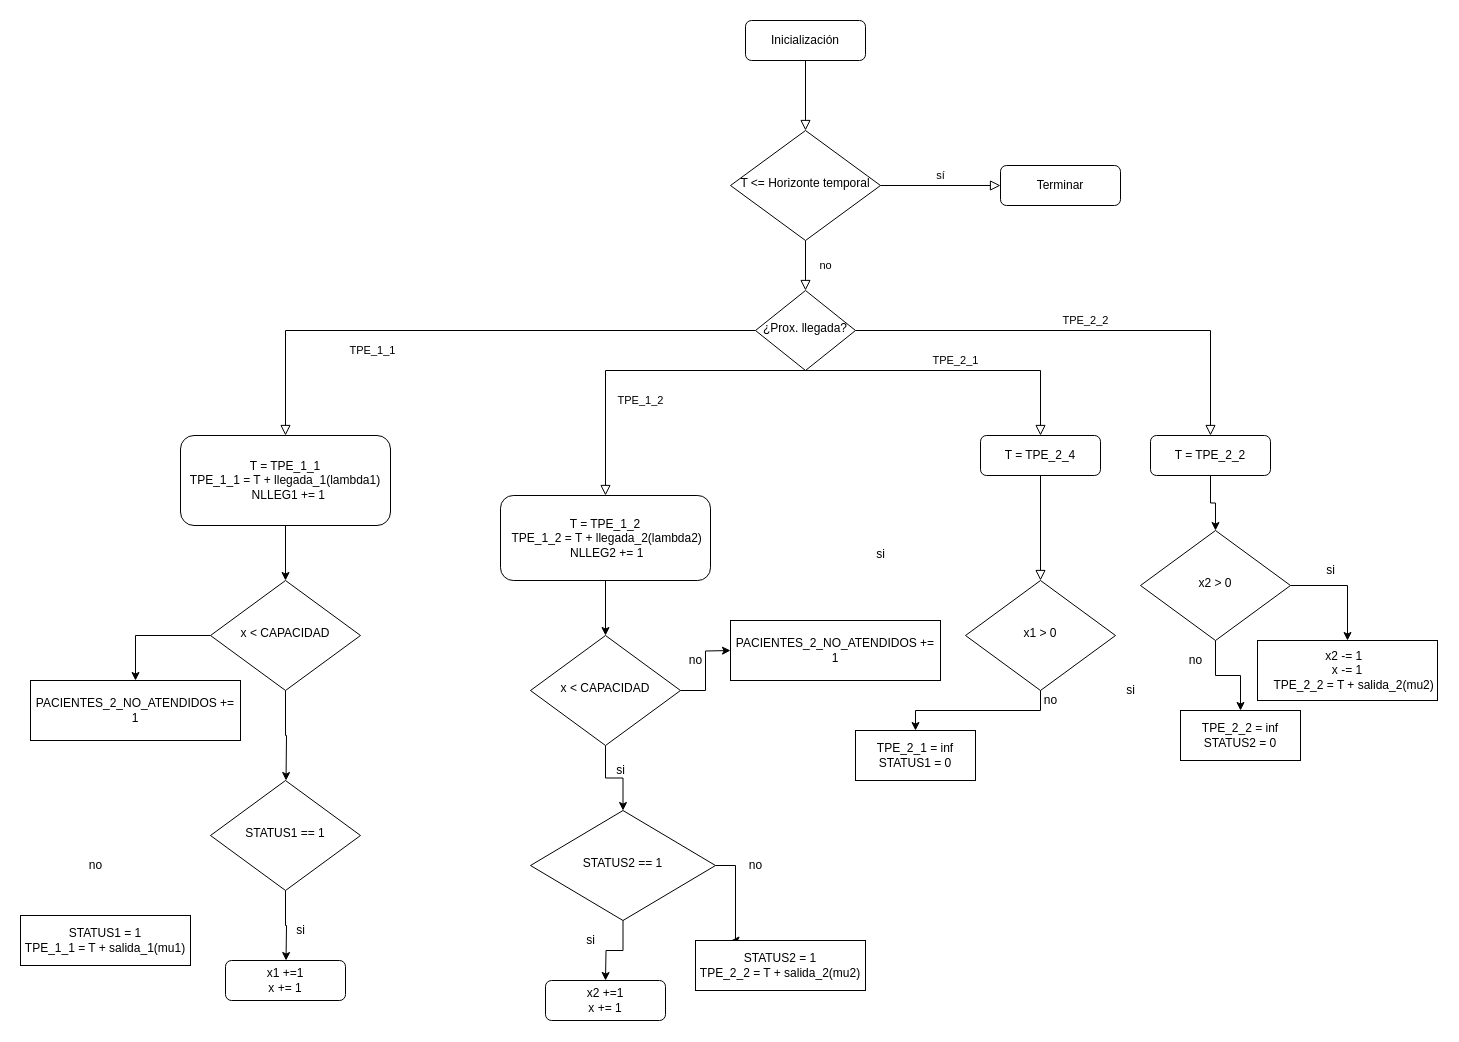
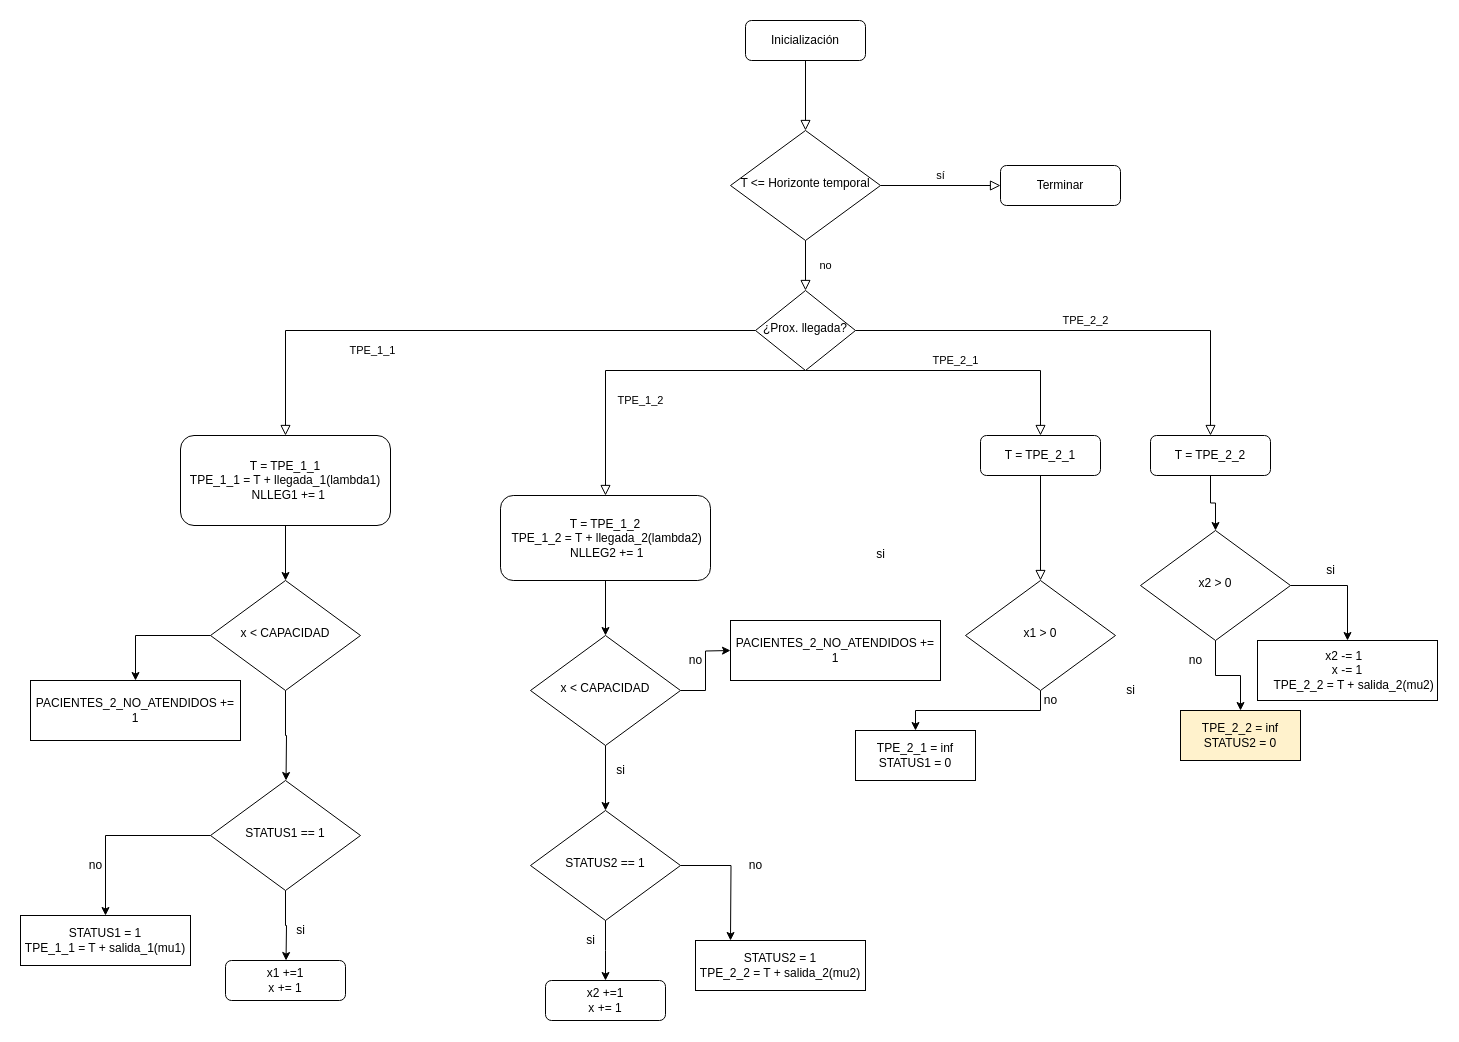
  <mxCell id="0" />
  <mxCell id="1" parent="0" />
  <mxCell id="2" value="" style="rounded=0;html=1;jettySize=auto;orthogonalLoop=1;fontSize=11;endArrow=block;endFill=0;endSize=8;strokeWidth=1;shadow=0;labelBackgroundColor=none;edgeStyle=orthogonalEdgeStyle;" parent="1" source="3" target="6" edge="1"><mxGeometry relative="1" as="geometry" /></mxCell>
  <mxCell id="3" value="Inicialización" style="rounded=1;whiteSpace=wrap;html=1;fontSize=12;glass=0;strokeWidth=1;shadow=0;" parent="1" vertex="1"><mxGeometry x="745" y="20" width="120" height="40" as="geometry" /></mxCell>
  <mxCell id="4" value="no" style="rounded=0;html=1;jettySize=auto;orthogonalLoop=1;fontSize=11;endArrow=block;endFill=0;endSize=8;strokeWidth=1;shadow=0;labelBackgroundColor=none;edgeStyle=orthogonalEdgeStyle;" parent="1" source="6" target="10" edge="1"><mxGeometry y="20" relative="1" as="geometry"><mxPoint as="offset" /></mxGeometry></mxCell>
  <mxCell id="5" value="sí" style="edgeStyle=orthogonalEdgeStyle;rounded=0;html=1;jettySize=auto;orthogonalLoop=1;fontSize=11;endArrow=block;endFill=0;endSize=8;strokeWidth=1;shadow=0;labelBackgroundColor=none;" parent="1" source="6" target="7" edge="1"><mxGeometry y="10" relative="1" as="geometry"><mxPoint as="offset" /></mxGeometry></mxCell>
  <mxCell id="6" value="T &amp;lt;= Horizonte temporal" style="rhombus;whiteSpace=wrap;html=1;shadow=0;fontFamily=Helvetica;fontSize=12;align=center;strokeWidth=1;spacing=6;spacingTop=-4;" parent="1" vertex="1"><mxGeometry x="730" y="130" width="150" height="110" as="geometry" /></mxCell>
  <mxCell id="7" value="Terminar" style="rounded=1;whiteSpace=wrap;html=1;fontSize=12;glass=0;strokeWidth=1;shadow=0;" parent="1" vertex="1"><mxGeometry x="1000" y="165" width="120" height="40" as="geometry" /></mxCell>
  <mxCell id="8" value="TPE_1_1" style="rounded=0;html=1;jettySize=auto;orthogonalLoop=1;fontSize=11;endArrow=block;endFill=0;endSize=8;strokeWidth=1;shadow=0;labelBackgroundColor=none;edgeStyle=orthogonalEdgeStyle;" parent="1" source="10" target="12" edge="1"><mxGeometry x="0.333" y="20" relative="1" as="geometry"><mxPoint as="offset" /></mxGeometry></mxCell>
  <mxCell id="9" value="TPE_2_2" style="edgeStyle=orthogonalEdgeStyle;rounded=0;html=1;jettySize=auto;orthogonalLoop=1;fontSize=11;endArrow=block;endFill=0;endSize=8;strokeWidth=1;shadow=0;labelBackgroundColor=none;" parent="1" source="10" target="14" edge="1"><mxGeometry y="10" relative="1" as="geometry"><mxPoint as="offset" /></mxGeometry></mxCell>
  <mxCell id="10" value="¿Prox. llegada?" style="rhombus;whiteSpace=wrap;html=1;shadow=0;fontFamily=Helvetica;fontSize=12;align=center;strokeWidth=1;spacing=6;spacingTop=-4;" parent="1" vertex="1"><mxGeometry x="755" y="290" width="100" height="80" as="geometry" /></mxCell>
  <mxCell id="11" style="edgeStyle=orthogonalEdgeStyle;rounded=0;orthogonalLoop=1;jettySize=auto;html=1;exitX=0.5;exitY=1;exitDx=0;exitDy=0;" edge="1" parent="1" source="12"><mxGeometry relative="1" as="geometry"><mxPoint x="285" y="580" as="targetPoint" /></mxGeometry></mxCell>
  <mxCell id="12" value="&lt;div&gt;T = TPE_1_1&lt;/div&gt;&lt;div&gt;TPE_1_1 = T + llegada_1(lambda1)&lt;/div&gt;&lt;div&gt;&amp;nbsp; NLLEG1 += 1&lt;/div&gt;" style="rounded=1;whiteSpace=wrap;html=1;fontSize=12;glass=0;strokeWidth=1;shadow=0;" parent="1" vertex="1"><mxGeometry x="180" y="435" width="210" height="90" as="geometry" /></mxCell>
  <mxCell id="13" style="edgeStyle=orthogonalEdgeStyle;rounded=0;orthogonalLoop=1;jettySize=auto;html=1;exitX=0.5;exitY=1;exitDx=0;exitDy=0;entryX=0.5;entryY=0;entryDx=0;entryDy=0;" edge="1" parent="1" source="14" target="29"><mxGeometry relative="1" as="geometry"><mxPoint x="1280" y="530" as="targetPoint" /></mxGeometry></mxCell>
  <mxCell id="14" value="T = TPE_2_2" style="rounded=1;whiteSpace=wrap;html=1;fontSize=12;glass=0;strokeWidth=1;shadow=0;" parent="1" vertex="1"><mxGeometry x="1150" y="435" width="120" height="40" as="geometry" /></mxCell>
- <mxCell id="15" value="T = TPE_2_4" style="rounded=1;whiteSpace=wrap;html=1;fontSize=12;glass=0;strokeWidth=1;shadow=0;" vertex="1" parent="1"><mxGeometry x="980" y="435" width="120" height="40" as="geometry" /></mxCell>
+ <mxCell id="15" value="T = TPE_2_1" style="rounded=1;whiteSpace=wrap;html=1;fontSize=12;glass=0;strokeWidth=1;shadow=0;" vertex="1" parent="1"><mxGeometry x="980" y="435" width="120" height="40" as="geometry" /></mxCell>
  <mxCell id="16" value="TPE_2_1" style="edgeStyle=orthogonalEdgeStyle;rounded=0;html=1;jettySize=auto;orthogonalLoop=1;fontSize=11;endArrow=block;endFill=0;endSize=8;strokeWidth=1;shadow=0;labelBackgroundColor=none;entryX=0.5;entryY=0;entryDx=0;entryDy=0;exitX=0.5;exitY=1;exitDx=0;exitDy=0;" edge="1" parent="1" source="10" target="15"><mxGeometry y="10" relative="1" as="geometry"><mxPoint as="offset" /><mxPoint x="865" y="340" as="sourcePoint" /><mxPoint x="1820" y="460" as="targetPoint" /><Array as="points"><mxPoint x="1040" y="370" /></Array></mxGeometry></mxCell>
  <mxCell id="17" style="edgeStyle=orthogonalEdgeStyle;rounded=0;orthogonalLoop=1;jettySize=auto;html=1;exitX=0.5;exitY=1;exitDx=0;exitDy=0;entryX=0.5;entryY=0;entryDx=0;entryDy=0;" edge="1" parent="1" source="18" target="36"><mxGeometry relative="1" as="geometry"><mxPoint x="605" y="630" as="targetPoint" /></mxGeometry></mxCell>
  <mxCell id="18" value="&lt;div&gt;T = TPE_1_2&lt;/div&gt;&lt;div&gt;&amp;nbsp;TPE_1_2 = T + llegada_2(lambda2)&lt;/div&gt;&lt;div&gt;&amp;nbsp;NLLEG2 += 1&lt;/div&gt;" style="rounded=1;whiteSpace=wrap;html=1;fontSize=12;glass=0;strokeWidth=1;shadow=0;" vertex="1" parent="1"><mxGeometry x="500" y="495" width="210" height="85" as="geometry" /></mxCell>
  <mxCell id="19" value="TPE_1_2" style="rounded=0;html=1;jettySize=auto;orthogonalLoop=1;fontSize=11;endArrow=block;endFill=0;endSize=8;strokeWidth=1;shadow=0;labelBackgroundColor=none;edgeStyle=orthogonalEdgeStyle;exitX=0.5;exitY=1;exitDx=0;exitDy=0;entryX=0.5;entryY=0;entryDx=0;entryDy=0;" edge="1" parent="1" source="10" target="18"><mxGeometry x="0.015" y="30" relative="1" as="geometry"><mxPoint as="offset" /><mxPoint x="765" y="340" as="sourcePoint" /><mxPoint x="430" y="435" as="targetPoint" /><Array as="points"><mxPoint x="605" y="370" /></Array></mxGeometry></mxCell>
  <mxCell id="20" value="" style="rounded=0;html=1;jettySize=auto;orthogonalLoop=1;fontSize=11;endArrow=block;endFill=0;endSize=8;strokeWidth=1;shadow=0;labelBackgroundColor=none;edgeStyle=orthogonalEdgeStyle;exitX=0.5;exitY=1;exitDx=0;exitDy=0;" edge="1" parent="1" source="15"><mxGeometry relative="1" as="geometry"><mxPoint x="1039.66" y="490" as="sourcePoint" /><mxPoint x="1040" y="580" as="targetPoint" /></mxGeometry></mxCell>
  <mxCell id="21" style="edgeStyle=orthogonalEdgeStyle;rounded=0;orthogonalLoop=1;jettySize=auto;html=1;exitX=0.5;exitY=1;exitDx=0;exitDy=0;entryX=0.5;entryY=0;entryDx=0;entryDy=0;" edge="1" parent="1" source="22" target="26"><mxGeometry relative="1" as="geometry"><mxPoint x="1039.647" y="720" as="targetPoint" /></mxGeometry></mxCell>
  <mxCell id="22" value="x1 &amp;gt; 0" style="rhombus;whiteSpace=wrap;html=1;shadow=0;fontFamily=Helvetica;fontSize=12;align=center;strokeWidth=1;spacing=6;spacingTop=-4;" vertex="1" parent="1"><mxGeometry x="965" y="580" width="150" height="110" as="geometry" /></mxCell>
  <mxCell id="23" value="si" style="text;html=1;align=center;verticalAlign=middle;resizable=0;points=[];autosize=1;" vertex="1" parent="1"><mxGeometry x="1120" y="680" width="20" height="20" as="geometry" /></mxCell>
  <mxCell id="24" value="si" style="text;html=1;align=center;verticalAlign=middle;resizable=0;points=[];autosize=1;" vertex="1" parent="1"><mxGeometry x="870" y="544" width="20" height="20" as="geometry" /></mxCell>
  <mxCell id="25" value="no" style="text;html=1;align=center;verticalAlign=middle;resizable=0;points=[];autosize=1;" vertex="1" parent="1"><mxGeometry x="1035" y="690" width="30" height="20" as="geometry" /></mxCell>
  <mxCell id="26" value="&lt;div&gt;TPE_2_1 = inf&lt;/div&gt;&lt;div&gt;STATUS1 = 0&lt;/div&gt;" style="rounded=0;whiteSpace=wrap;html=1;" vertex="1" parent="1"><mxGeometry x="855" y="730" width="120" height="50" as="geometry" /></mxCell>
  <mxCell id="27" style="edgeStyle=orthogonalEdgeStyle;rounded=0;orthogonalLoop=1;jettySize=auto;html=1;exitX=0.5;exitY=1;exitDx=0;exitDy=0;entryX=0.5;entryY=0;entryDx=0;entryDy=0;" edge="1" parent="1" source="29" target="30"><mxGeometry relative="1" as="geometry"><mxPoint x="1280" y="710" as="targetPoint" /></mxGeometry></mxCell>
  <mxCell id="28" style="edgeStyle=orthogonalEdgeStyle;rounded=0;orthogonalLoop=1;jettySize=auto;html=1;exitX=1;exitY=0.5;exitDx=0;exitDy=0;entryX=0.5;entryY=0;entryDx=0;entryDy=0;" edge="1" parent="1" source="29" target="31"><mxGeometry relative="1" as="geometry"><mxPoint x="1410" y="585" as="targetPoint" /></mxGeometry></mxCell>
  <mxCell id="29" value="x2 &amp;gt; 0" style="rhombus;whiteSpace=wrap;html=1;shadow=0;fontFamily=Helvetica;fontSize=12;align=center;strokeWidth=1;spacing=6;spacingTop=-4;" vertex="1" parent="1"><mxGeometry x="1140" y="530" width="150" height="110" as="geometry" /></mxCell>
- <mxCell id="30" value="&lt;div&gt;TPE_2_2 = inf&lt;/div&gt;&lt;div&gt;STATUS2 = 0&lt;/div&gt;" style="rounded=0;whiteSpace=wrap;html=1;" vertex="1" parent="1"><mxGeometry x="1180" y="710" width="120" height="50" as="geometry" /></mxCell>
+ <mxCell id="30" value="&lt;div&gt;TPE_2_2 = inf&lt;/div&gt;&lt;div&gt;STATUS2 = 0&lt;/div&gt;" style="rounded=0;whiteSpace=wrap;html=1;fillColor=#fff2cc;" vertex="1" parent="1"><mxGeometry x="1180" y="710" width="120" height="50" as="geometry" /></mxCell>
  <mxCell id="31" value="&lt;div&gt;x2 -= 1&amp;nbsp;&amp;nbsp;&lt;/div&gt;&lt;div&gt;&amp;nbsp; &amp;nbsp; &amp;nbsp; x -= 1&lt;span&gt;&amp;nbsp; &amp;nbsp; &amp;nbsp;&amp;nbsp;&lt;/span&gt;&lt;/div&gt;&lt;div&gt;&amp;nbsp; &amp;nbsp; TPE_2_2 = T + salida_2(mu2)&lt;/div&gt;" style="rounded=0;whiteSpace=wrap;html=1;" vertex="1" parent="1"><mxGeometry x="1257" y="640" width="180" height="60" as="geometry" /></mxCell>
  <mxCell id="32" value="no" style="text;html=1;align=center;verticalAlign=middle;resizable=0;points=[];autosize=1;" vertex="1" parent="1"><mxGeometry x="1180" y="650" width="30" height="20" as="geometry" /></mxCell>
  <mxCell id="33" value="si" style="text;html=1;align=center;verticalAlign=middle;resizable=0;points=[];autosize=1;" vertex="1" parent="1"><mxGeometry x="1320" y="560" width="20" height="20" as="geometry" /></mxCell>
  <mxCell id="34" style="edgeStyle=orthogonalEdgeStyle;rounded=0;orthogonalLoop=1;jettySize=auto;html=1;exitX=0.5;exitY=1;exitDx=0;exitDy=0;entryX=0.5;entryY=0;entryDx=0;entryDy=0;" edge="1" parent="1" source="36" target="39"><mxGeometry relative="1" as="geometry"><mxPoint x="605" y="800" as="targetPoint" /></mxGeometry></mxCell>
  <mxCell id="35" style="edgeStyle=orthogonalEdgeStyle;rounded=0;orthogonalLoop=1;jettySize=auto;html=1;exitX=1;exitY=0.5;exitDx=0;exitDy=0;" edge="1" parent="1" source="36"><mxGeometry relative="1" as="geometry"><mxPoint x="730" y="650" as="targetPoint" /></mxGeometry></mxCell>
  <mxCell id="36" value="x &amp;lt; CAPACIDAD" style="rhombus;whiteSpace=wrap;html=1;shadow=0;fontFamily=Helvetica;fontSize=12;align=center;strokeWidth=1;spacing=6;spacingTop=-4;" vertex="1" parent="1"><mxGeometry x="530" y="635" width="150" height="110" as="geometry" /></mxCell>
  <mxCell id="37" style="edgeStyle=orthogonalEdgeStyle;rounded=0;orthogonalLoop=1;jettySize=auto;html=1;exitX=0.5;exitY=1;exitDx=0;exitDy=0;" edge="1" parent="1" source="39"><mxGeometry relative="1" as="geometry"><mxPoint x="605" y="980" as="targetPoint" /></mxGeometry></mxCell>
  <mxCell id="38" style="edgeStyle=orthogonalEdgeStyle;rounded=0;orthogonalLoop=1;jettySize=auto;html=1;exitX=1;exitY=0.5;exitDx=0;exitDy=0;" edge="1" parent="1" source="39"><mxGeometry relative="1" as="geometry"><mxPoint x="730" y="940" as="targetPoint" /></mxGeometry></mxCell>
- <mxCell id="39" value="STATUS2 == 1" style="rhombus;whiteSpace=wrap;html=1;shadow=0;fontFamily=Helvetica;fontSize=12;align=center;strokeWidth=1;spacing=6;spacingTop=-4;" vertex="1" parent="1"><mxGeometry x="530" y="810" width="185" height="110" as="geometry" /></mxCell>
+ <mxCell id="39" value="STATUS2 == 1" style="rhombus;whiteSpace=wrap;html=1;shadow=0;fontFamily=Helvetica;fontSize=12;align=center;strokeWidth=1;spacing=6;spacingTop=-4;" vertex="1" parent="1"><mxGeometry x="530" y="810" width="150" height="110" as="geometry" /></mxCell>
  <mxCell id="40" value="si" style="text;html=1;align=center;verticalAlign=middle;resizable=0;points=[];autosize=1;" vertex="1" parent="1"><mxGeometry y="760" width="20" height="20" as="geometry" x="610" /></mxCell>
  <mxCell id="41" value="si" style="text;html=1;align=center;verticalAlign=middle;resizable=0;points=[];autosize=1;" vertex="1" parent="1"><mxGeometry x="580" y="930" width="20" height="20" as="geometry" /></mxCell>
  <mxCell id="42" value="x2 +=1&lt;br&gt;x += 1" style="rounded=1;whiteSpace=wrap;html=1;fontSize=12;glass=0;strokeWidth=1;shadow=0;" vertex="1" parent="1"><mxGeometry x="545" y="980" width="120" height="40" as="geometry" /></mxCell>
  <mxCell id="43" value="&lt;div&gt;STATUS2 = 1&lt;/div&gt;&lt;div&gt;TPE_2_2 = T + salida_2(mu2)&lt;/div&gt;" style="rounded=0;whiteSpace=wrap;html=1;" vertex="1" parent="1"><mxGeometry x="695" y="940" width="170" height="50" as="geometry" /></mxCell>
  <mxCell id="44" value="PACIENTES_2_NO_ATENDIDOS += 1" style="rounded=0;whiteSpace=wrap;html=1;" vertex="1" parent="1"><mxGeometry x="730" y="620" width="210" height="60" as="geometry" /></mxCell>
  <mxCell id="45" value="no" style="text;html=1;align=center;verticalAlign=middle;resizable=0;points=[];autosize=1;" vertex="1" parent="1"><mxGeometry x="680" y="650" width="30" height="20" as="geometry" /></mxCell>
  <mxCell id="46" value="no" style="text;html=1;align=center;verticalAlign=middle;resizable=0;points=[];autosize=1;" vertex="1" parent="1"><mxGeometry x="740" y="855" width="30" height="20" as="geometry" /></mxCell>
  <mxCell id="47" style="edgeStyle=orthogonalEdgeStyle;rounded=0;orthogonalLoop=1;jettySize=auto;html=1;exitX=0;exitY=0.5;exitDx=0;exitDy=0;entryX=0.5;entryY=0;entryDx=0;entryDy=0;" edge="1" parent="1" source="49" target="50"><mxGeometry relative="1" as="geometry"><mxPoint x="160" y="634.471" as="targetPoint" /></mxGeometry></mxCell>
  <mxCell id="48" style="edgeStyle=orthogonalEdgeStyle;rounded=0;orthogonalLoop=1;jettySize=auto;html=1;exitX=0.5;exitY=1;exitDx=0;exitDy=0;" edge="1" parent="1" source="49"><mxGeometry relative="1" as="geometry"><mxPoint x="285.529" y="780" as="targetPoint" /></mxGeometry></mxCell>
  <mxCell id="49" value="x &amp;lt; CAPACIDAD" style="rhombus;whiteSpace=wrap;html=1;shadow=0;fontFamily=Helvetica;fontSize=12;align=center;strokeWidth=1;spacing=6;spacingTop=-4;" vertex="1" parent="1"><mxGeometry x="210" y="580" width="150" height="110" as="geometry" /></mxCell>
  <mxCell id="50" value="PACIENTES_2_NO_ATENDIDOS += 1" style="rounded=0;whiteSpace=wrap;html=1;" vertex="1" parent="1"><mxGeometry x="30" y="680" width="210" height="60" as="geometry" /></mxCell>
+ <mxCell id="51" style="edgeStyle=orthogonalEdgeStyle;rounded=0;orthogonalLoop=1;jettySize=auto;html=1;exitX=0;exitY=0.5;exitDx=0;exitDy=0;" edge="1" parent="1" source="53" target="55"><mxGeometry relative="1" as="geometry"><mxPoint x="110" y="910" as="targetPoint" /></mxGeometry></mxCell>
  <mxCell id="52" style="edgeStyle=orthogonalEdgeStyle;rounded=0;orthogonalLoop=1;jettySize=auto;html=1;exitX=0.5;exitY=1;exitDx=0;exitDy=0;" edge="1" parent="1" source="53"><mxGeometry relative="1" as="geometry"><mxPoint x="285.529" y="960" as="targetPoint" /></mxGeometry></mxCell>
  <mxCell id="53" value="STATUS1 == 1" style="rhombus;whiteSpace=wrap;html=1;shadow=0;fontFamily=Helvetica;fontSize=12;align=center;strokeWidth=1;spacing=6;spacingTop=-4;" vertex="1" parent="1"><mxGeometry x="210" y="780" width="150" height="110" as="geometry" /></mxCell>
  <mxCell id="54" value="x1 +=1&lt;br&gt;x += 1" style="rounded=1;whiteSpace=wrap;html=1;fontSize=12;glass=0;strokeWidth=1;shadow=0;" vertex="1" parent="1"><mxGeometry x="225" y="960" width="120" height="40" as="geometry" /></mxCell>
  <mxCell id="55" value="&lt;div&gt;STATUS1 = 1&lt;/div&gt;&lt;div&gt;TPE_1_1 = T + salida_1(mu1)&lt;/div&gt;" style="rounded=0;whiteSpace=wrap;html=1;" vertex="1" parent="1"><mxGeometry x="20" y="915" width="170" height="50" as="geometry" /></mxCell>
  <mxCell id="56" value="si" style="text;html=1;align=center;verticalAlign=middle;resizable=0;points=[];autosize=1;" vertex="1" parent="1"><mxGeometry x="290" y="920" width="20" height="20" as="geometry" /></mxCell>
  <mxCell id="57" value="no" style="text;html=1;align=center;verticalAlign=middle;resizable=0;points=[];autosize=1;" vertex="1" parent="1"><mxGeometry x="80" y="855" width="30" height="20" as="geometry" /></mxCell>
